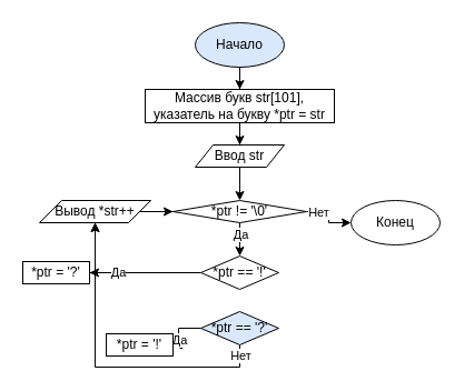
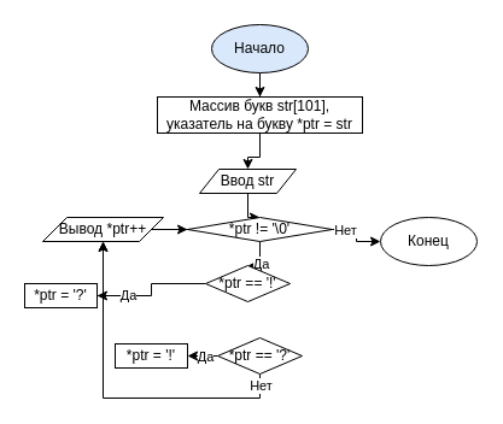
  <mxCell id="0" />
  <mxCell id="1" parent="0" />
  <mxCell id="2" style="edgeStyle=orthogonalEdgeStyle;rounded=0;orthogonalLoop=1;jettySize=auto;html=1;entryX=0.5;entryY=0;entryDx=0;entryDy=0;" edge="1" parent="1" source="3" target="5"><mxGeometry relative="1" as="geometry" /></mxCell>
  <mxCell id="3" value="Начало" style="ellipse;whiteSpace=wrap;html=1;fillColor=#dae8fc;" vertex="1" parent="1"><mxGeometry x="175" y="20" width="80" height="40" as="geometry" /></mxCell>
  <mxCell id="4" style="edgeStyle=orthogonalEdgeStyle;rounded=0;orthogonalLoop=1;jettySize=auto;html=1;" edge="1" parent="1" source="5" target="7"><mxGeometry relative="1" as="geometry" /></mxCell>
  <mxCell id="5" value="Массив букв str[101], указатель на букву *ptr = str" style="rounded=0;whiteSpace=wrap;html=1;" vertex="1" parent="1"><mxGeometry x="130" y="80" width="170" height="30" as="geometry" /></mxCell>
  <mxCell id="6" style="edgeStyle=orthogonalEdgeStyle;rounded=0;orthogonalLoop=1;jettySize=auto;html=1;" edge="1" parent="1" source="7" target="13"><mxGeometry relative="1" as="geometry" /></mxCell>
- <mxCell id="7" value="Ввод str" style="shape=parallelogram;perimeter=parallelogramPerimeter;whiteSpace=wrap;html=1;" vertex="1" parent="1"><mxGeometry x="175" y="130" width="80" height="20" as="geometry" /></mxCell>
+ <mxCell id="7" value="Ввод str" style="shape=parallelogram;perimeter=parallelogramPerimeter;whiteSpace=wrap;html=1;" vertex="1" parent="1"><mxGeometry x="165" y="140" width="80" height="20" as="geometry" /></mxCell>
  <mxCell id="8" value="Конец" style="ellipse;whiteSpace=wrap;html=1;" vertex="1" parent="1"><mxGeometry x="315" y="180" width="80" height="40" as="geometry" /></mxCell>
  <mxCell id="9" style="edgeStyle=orthogonalEdgeStyle;rounded=0;orthogonalLoop=1;jettySize=auto;html=1;entryX=0;entryY=0.5;entryDx=0;entryDy=0;" edge="1" parent="1" source="13" target="8"><mxGeometry relative="1" as="geometry"><mxPoint x="295" y="190" as="targetPoint" /></mxGeometry></mxCell>
  <mxCell id="10" value="Нет" style="edgeLabel;html=1;align=center;verticalAlign=middle;resizable=0;points=[];" vertex="1" connectable="0" parent="9"><mxGeometry x="-0.84" relative="1" as="geometry"><mxPoint x="6.37" as="offset" /></mxGeometry></mxCell>
  <mxCell id="11" style="edgeStyle=orthogonalEdgeStyle;rounded=0;orthogonalLoop=1;jettySize=auto;html=1;entryX=0.5;entryY=0;entryDx=0;entryDy=0;" edge="1" parent="1" source="13" target="16"><mxGeometry relative="1" as="geometry" /></mxCell>
  <mxCell id="12" value="Да" style="edgeLabel;html=1;align=center;verticalAlign=middle;resizable=0;points=[];" vertex="1" connectable="0" parent="11"><mxGeometry x="0.2" y="-4" relative="1" as="geometry"><mxPoint x="4" y="8.882e-16" as="offset" /></mxGeometry></mxCell>
  <mxCell id="13" value="*ptr != '\0'" style="rhombus;whiteSpace=wrap;html=1;" vertex="1" parent="1"><mxGeometry x="155" y="180" width="120" height="20" as="geometry" /></mxCell>
  <mxCell id="14" style="edgeStyle=orthogonalEdgeStyle;rounded=0;orthogonalLoop=1;jettySize=auto;html=1;" edge="1" parent="1" source="16" target="25"><mxGeometry relative="1" as="geometry" /></mxCell>
  <mxCell id="15" value="Да" style="edgeLabel;html=1;align=center;verticalAlign=middle;resizable=0;points=[];" vertex="1" connectable="0" parent="14"><mxGeometry x="0.498" y="-1" relative="1" as="geometry"><mxPoint as="offset" /></mxGeometry></mxCell>
- <mxCell id="16" value="*ptr == '!'" style="rhombus;whiteSpace=wrap;html=1;" vertex="1" parent="1"><mxGeometry x="180" y="230" width="70" height="30" as="geometry" /></mxCell>
+ <mxCell id="16" value="*ptr == '!'" style="rhombus;whiteSpace=wrap;html=1;" vertex="1" parent="1"><mxGeometry x="170" y="220" width="70" height="30" as="geometry" /></mxCell>
  <mxCell id="17" style="edgeStyle=orthogonalEdgeStyle;rounded=0;orthogonalLoop=1;jettySize=auto;html=1;entryX=0;entryY=0.5;entryDx=0;entryDy=0;" edge="1" parent="1" source="18" target="13"><mxGeometry relative="1" as="geometry" /></mxCell>
- <mxCell id="18" value="Вывод *str++" style="shape=parallelogram;perimeter=parallelogramPerimeter;whiteSpace=wrap;html=1;" vertex="1" parent="1"><mxGeometry x="35" y="180" width="100" height="20" as="geometry" /></mxCell>
+ <mxCell id="18" value="Вывод *ptr++" style="shape=parallelogram;perimeter=parallelogramPerimeter;whiteSpace=wrap;html=1;" vertex="1" parent="1"><mxGeometry x="35" y="180" width="100" height="20" as="geometry" /></mxCell>
  <mxCell id="19" style="edgeStyle=orthogonalEdgeStyle;rounded=0;orthogonalLoop=1;jettySize=auto;html=1;" edge="1" parent="1" source="23" target="26"><mxGeometry relative="1" as="geometry" /></mxCell>
  <mxCell id="20" value="Да" style="edgeLabel;html=1;align=center;verticalAlign=middle;resizable=0;points=[];" vertex="1" connectable="0" parent="19"><mxGeometry x="0.484" relative="1" as="geometry"><mxPoint as="offset" /></mxGeometry></mxCell>
  <mxCell id="21" style="edgeStyle=orthogonalEdgeStyle;rounded=0;orthogonalLoop=1;jettySize=auto;html=1;entryX=0.5;entryY=1;entryDx=0;entryDy=0;" edge="1" parent="1" source="23" target="18"><mxGeometry relative="1" as="geometry"><Array as="points"><mxPoint x="215" y="330" /><mxPoint x="85" y="330" /></Array></mxGeometry></mxCell>
  <mxCell id="22" value="Нет" style="edgeLabel;html=1;align=center;verticalAlign=middle;resizable=0;points=[];" vertex="1" connectable="0" parent="21"><mxGeometry x="-0.937" relative="1" as="geometry"><mxPoint as="offset" /></mxGeometry></mxCell>
- <mxCell id="23" value="*ptr == '?'" style="rhombus;whiteSpace=wrap;html=1;fillColor=#dae8fc;" vertex="1" parent="1"><mxGeometry x="180" y="280" width="70" height="30" as="geometry" /></mxCell>
+ <mxCell id="23" value="*ptr == '?'" style="rhombus;whiteSpace=wrap;html=1;" vertex="1" parent="1"><mxGeometry x="180" y="280" width="70" height="30" as="geometry" /></mxCell>
  <mxCell id="24" style="edgeStyle=orthogonalEdgeStyle;rounded=0;orthogonalLoop=1;jettySize=auto;html=1;entryX=0.5;entryY=1;entryDx=0;entryDy=0;" edge="1" parent="1" source="25" target="18"><mxGeometry relative="1" as="geometry"><Array as="points"><mxPoint x="85" y="245" /></Array></mxGeometry></mxCell>
  <mxCell id="25" value="*ptr = '?'" style="rounded=0;whiteSpace=wrap;html=1;" vertex="1" parent="1"><mxGeometry x="20" y="235" width="60" height="20" as="geometry" /></mxCell>
- <mxCell id="26" value="*ptr = '!'" style="rounded=0;whiteSpace=wrap;html=1;" vertex="1" parent="1"><mxGeometry x="95" y="300" width="60" height="20" as="geometry" /></mxCell>
+ <mxCell id="26" value="*ptr = '!'" style="rounded=0;whiteSpace=wrap;html=1;" vertex="1" parent="1"><mxGeometry x="95" y="285" width="60" height="20" as="geometry" /></mxCell>
